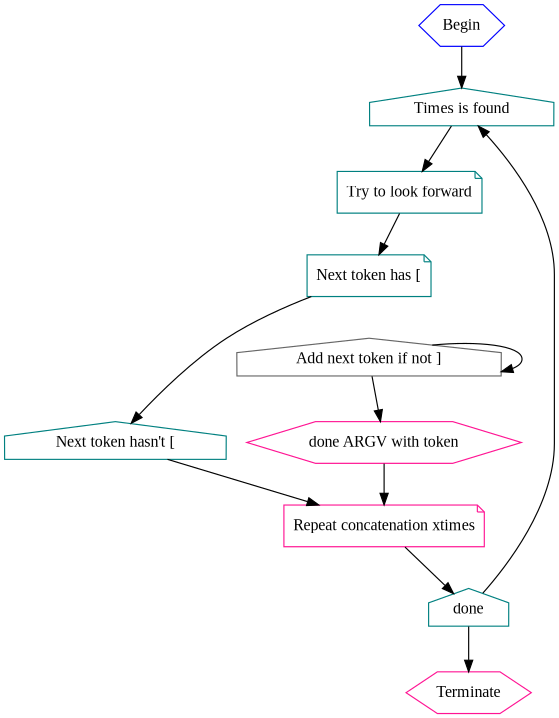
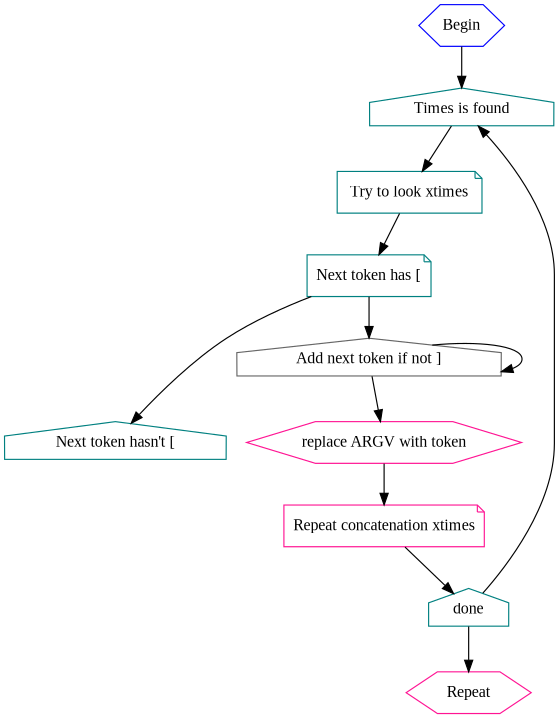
  digraph {
    fontname="Liberation Serif"
    node [color=teal fontname="Liberation Serif" shape=house]
    edge [fontname="Liberation Serif"]
    n1 [label="Times is found"]
-   n2 [label="Try to look forward" shape=note]
+   n2 [label="Try to look xtimes" shape=note]
    Begin [color=blue shape=hexagon]
    n4 [label="Next token has [" shape=note]
    n5 [label="Next token hasn't ["]
    n6 [color=gray40 label="Add next token if not ]"]
    n7 [color=deeppink label="Repeat concatenation xtimes" shape=note]
-   n8 [color=deeppink label="done ARGV with token" shape=hexagon]
+   n8 [color=deeppink label="replace ARGV with token" shape=hexagon]
    n9 [label=done]
-   Terminate [color=deeppink shape=hexagon]
+   Terminate [color=deeppink shape=hexagon label=Repeat]
    n1 -> n2
    n2 -> n4
    Begin -> n1
    n4 -> n5
-   n5 -> n7
+   n4 -> n6
    n6 -> n6
    n6 -> n8
    n7 -> n9
    n8 -> n7
    n9 -> n1
    n9 -> Terminate
  }
